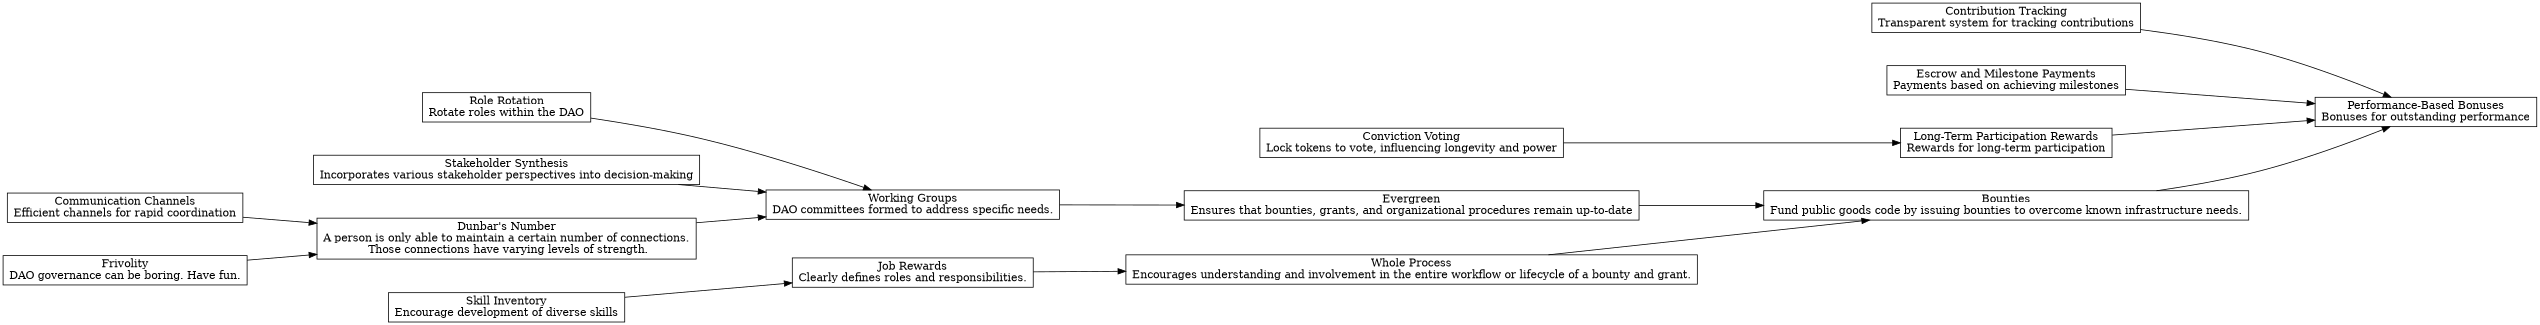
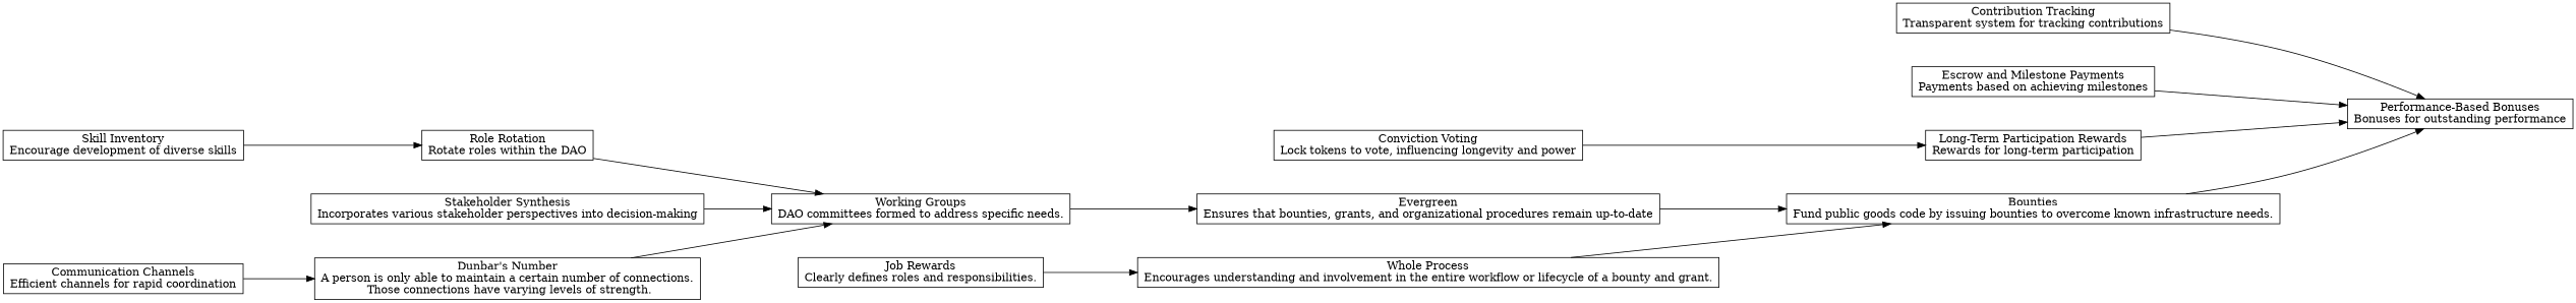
  digraph {
    nodesep=0.6
    rankdir=LR
    ranksep=1.2
    node [shape=box]
    n1 [label="Performance-Based Bonuses\nBonuses for outstanding performance"]
    n2 [label="Contribution Tracking\nTransparent system for tracking contributions"]
    n3 [label="Escrow and Milestone Payments\nPayments based on achieving milestones"]
    n4 [label="Long-Term Participation Rewards\nRewards for long-term participation"]
    n5 [label="Bounties\nFund public goods code by issuing bounties to overcome known infrastructure needs."]
    n6 [label="Evergreen\nEnsures that bounties, grants, and organizational procedures remain up-to-date"]
    n7 [label="Whole Process\nEncourages understanding and involvement in the entire workflow or lifecycle of a bounty and grant."]
    n8 [label="Job Rewards\nClearly defines roles and responsibilities."]
    n9 [label="Working Groups\nDAO committees formed to address specific needs."]
    n10 [label="Role Rotation\nRotate roles within the DAO"]
    n11 [label="Stakeholder Synthesis\nIncorporates various stakeholder perspectives into decision-making"]
    n12 [label="Dunbar's Number\nA person is only able to maintain a certain number of connections.\n Those connections have varying levels of strength."]
    n13 [label="Communication Channels\nEfficient channels for rapid coordination"]
-   n14 [label="Frivolity\nDAO governance can be boring. Have fun.\n"]
    n15 [label="Skill Inventory\nEncourage development of diverse skills"]
    n16 [label="Conviction Voting\nLock tokens to vote, influencing longevity and power"]
    n2 -> n1
    n3 -> n1
    n4 -> n1
    n5 -> n1
    n6 -> n5
    n7 -> n5
    n8 -> n7
    n9 -> n6
    n10 -> n9
    n11 -> n9
    n12 -> n9
    n13 -> n12
-   n14 -> n12
-   n15 -> n8
+   n15 -> n10
    n16 -> n4
  }
